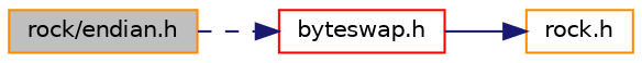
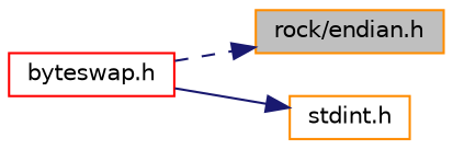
  digraph {
    rankdir=LR
    node [color=darkorange fillcolor=white fontname=Helvetica fontsize=10 shape=record style=filled]
    edge [color=midnightblue fontname=Helvetica fontsize=10 labelfontname=Helvetica labelfontsize=10]
    n1 [fillcolor=grey75 fontcolor=black height=0.2 label="rock/endian.h" width=0.4]
    n2 [color=red height=0.2 label="byteswap.h" width=0.4]
-   n3 [height=0.2 label="rock.h" width=0.4]
-   n1 -> n2 [style=dashed]
+   n3 [height=0.2 label="stdint.h" width=0.4]
+   n2 -> n1 [style=dashed]
    n2 -> n3 [style=solid]
  }
